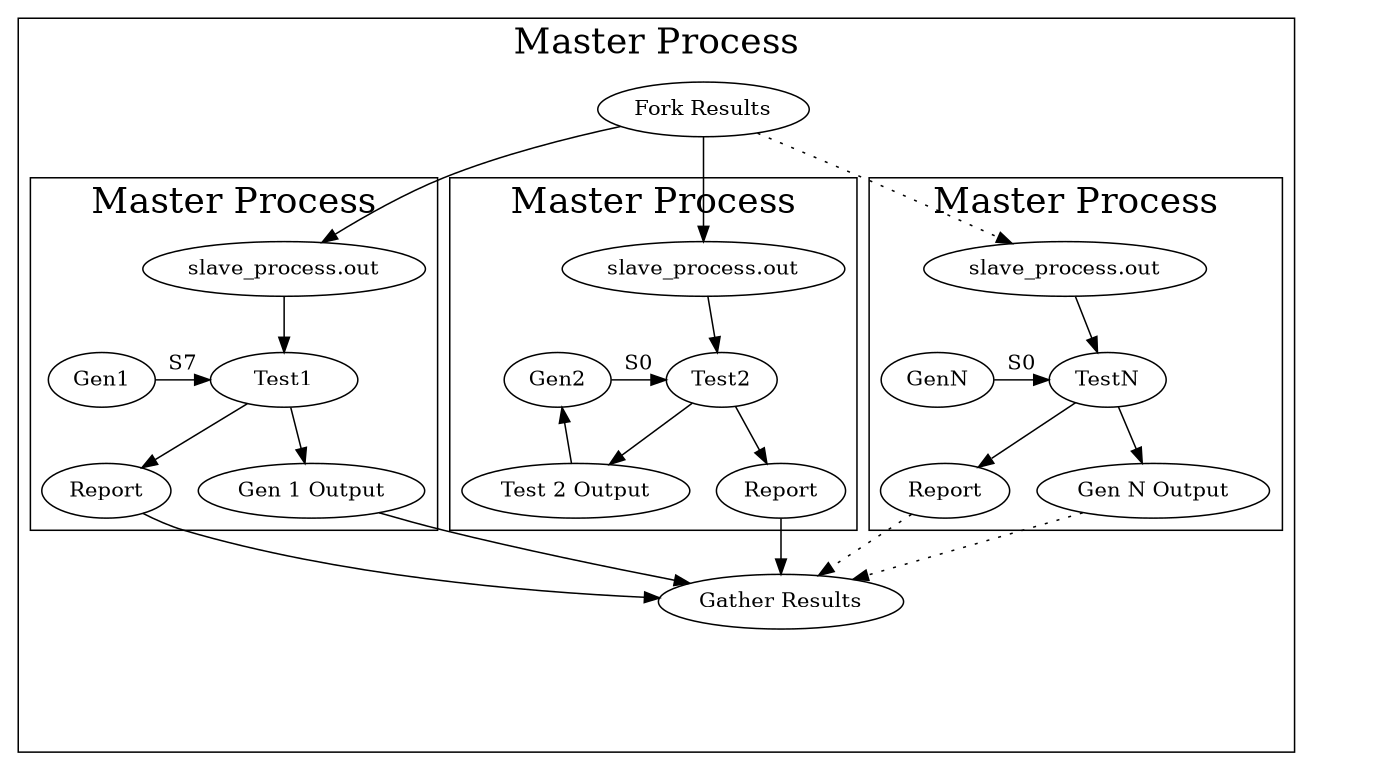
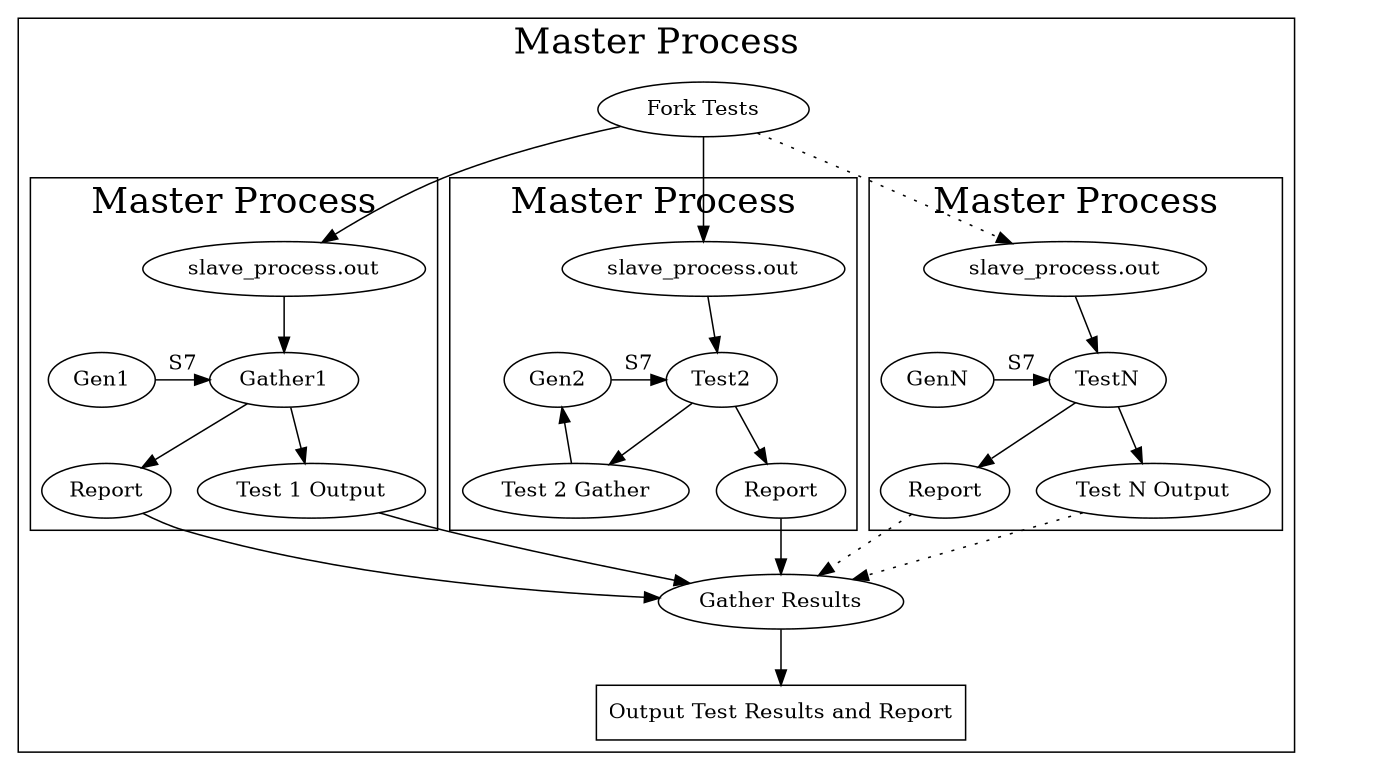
  digraph {
    compound=true
    newrank=true
    n1 [label=Gen1]
-   Test1
+   Test1 [label=Gather1]
    n3 [label=Report]
-   n4 [label="Gen 1 Output"]
+   n4 [label="Test 1 Output"]
    n5 [label="slave_process.out"]
    n6 [label=Gen2]
    Test2
    n8 [label=Report]
-   n9 [label="Test 2 Output"]
+   n9 [label="Test 2 Gather"]
    n10 [label="slave_process.out"]
    n11 [label=GenN]
    TestN
    n13 [label=Report]
-   n14 [label="Gen N Output"]
+   n14 [label="Test N Output"]
    n15 [label="slave_process.out"]
-   "Fork Tests" [label="Fork Results"]
+   n16 [label="Output Test Results and Report" shape=box]
+   "Fork Tests"
    "Gather Results"
    S0 [style=invis]
    subgraph cluster_1 {
      fontsize=24
      label="Master Process"
+     n16
      "Fork Tests"
      "Gather Results"
      subgraph cluster_2 {
        fontsize=24
        label="Master Process"
        n3
        n4
        n5
        subgraph sub_3 {
          fontsize=24
          label="Master Process"
          rank=same
          n1
          Test1
        }
      }
      subgraph cluster_4 {
        fontsize=24
        label="Master Process"
        n8
        n9
        n10
        subgraph sub_5 {
          fontsize=24
          label="Master Process"
          rank=same
          n6
          Test2
        }
      }
      subgraph cluster_6 {
        fontsize=24
        label="Master Process"
        n13
        n14
        n15
        subgraph sub_7 {
          fontsize=24
          label="Master Process"
          rank=same
          n11
          TestN
        }
      }
    }
    n1 -> Test1 [label=S7]
    Test1 -> n3
    Test1 -> n4
    n3 -> "Gather Results"
    n4 -> "Gather Results"
    n5 -> Test1
-   n6 -> Test2 [label=S0]
+   n6 -> Test2 [label=S7]
    Test2 -> n8
    Test2 -> n9
    n8 -> "Gather Results"
    n9 -> n6
    n10 -> Test2
-   n11 -> TestN [label=S0]
+   n11 -> TestN [label=S7]
    TestN -> n13
    TestN -> n14
    n13 -> "Gather Results" [style=dotted]
    n14 -> "Gather Results" [style=dotted]
    n15 -> TestN
    "Fork Tests" -> n5
    "Fork Tests" -> n10
    "Fork Tests" -> n15 [style=dotted]
+   "Gather Results" -> n16
  }
